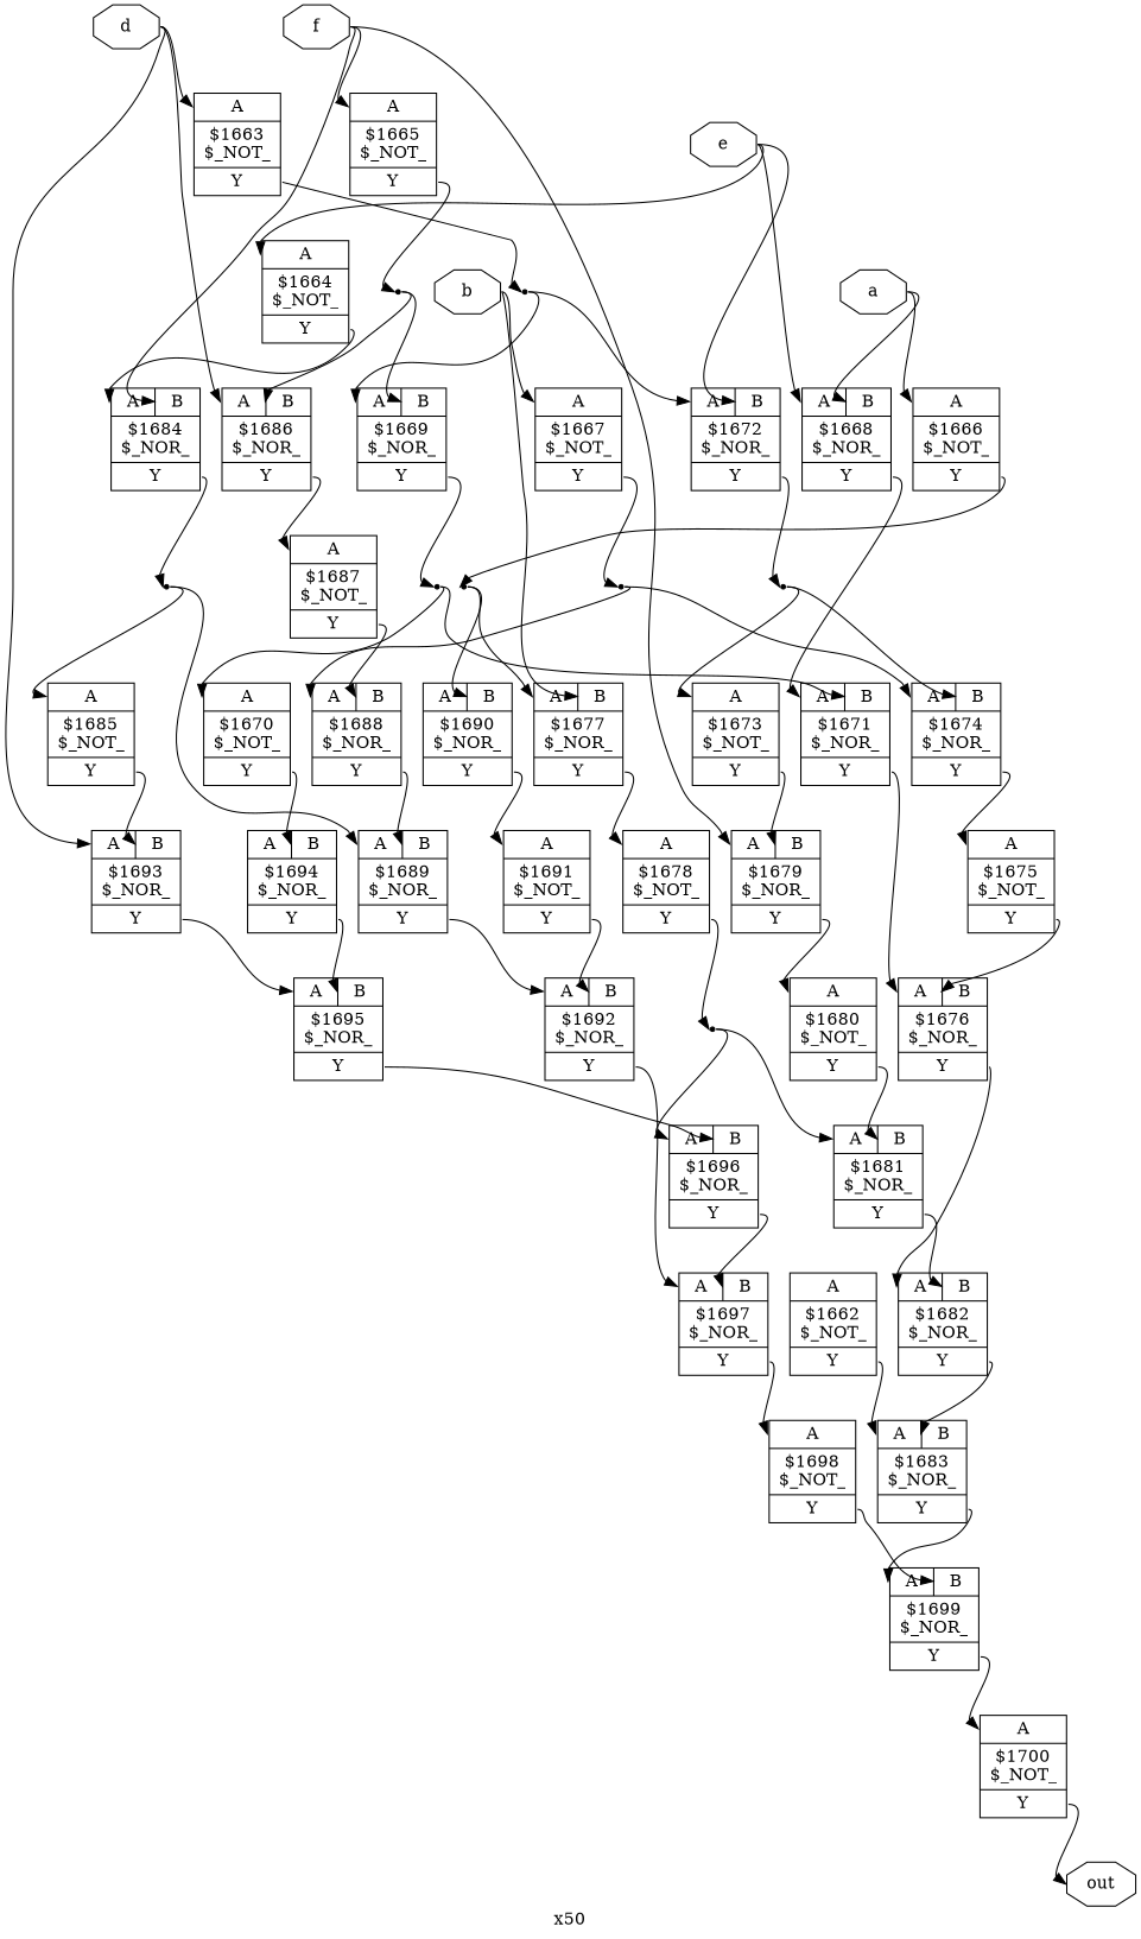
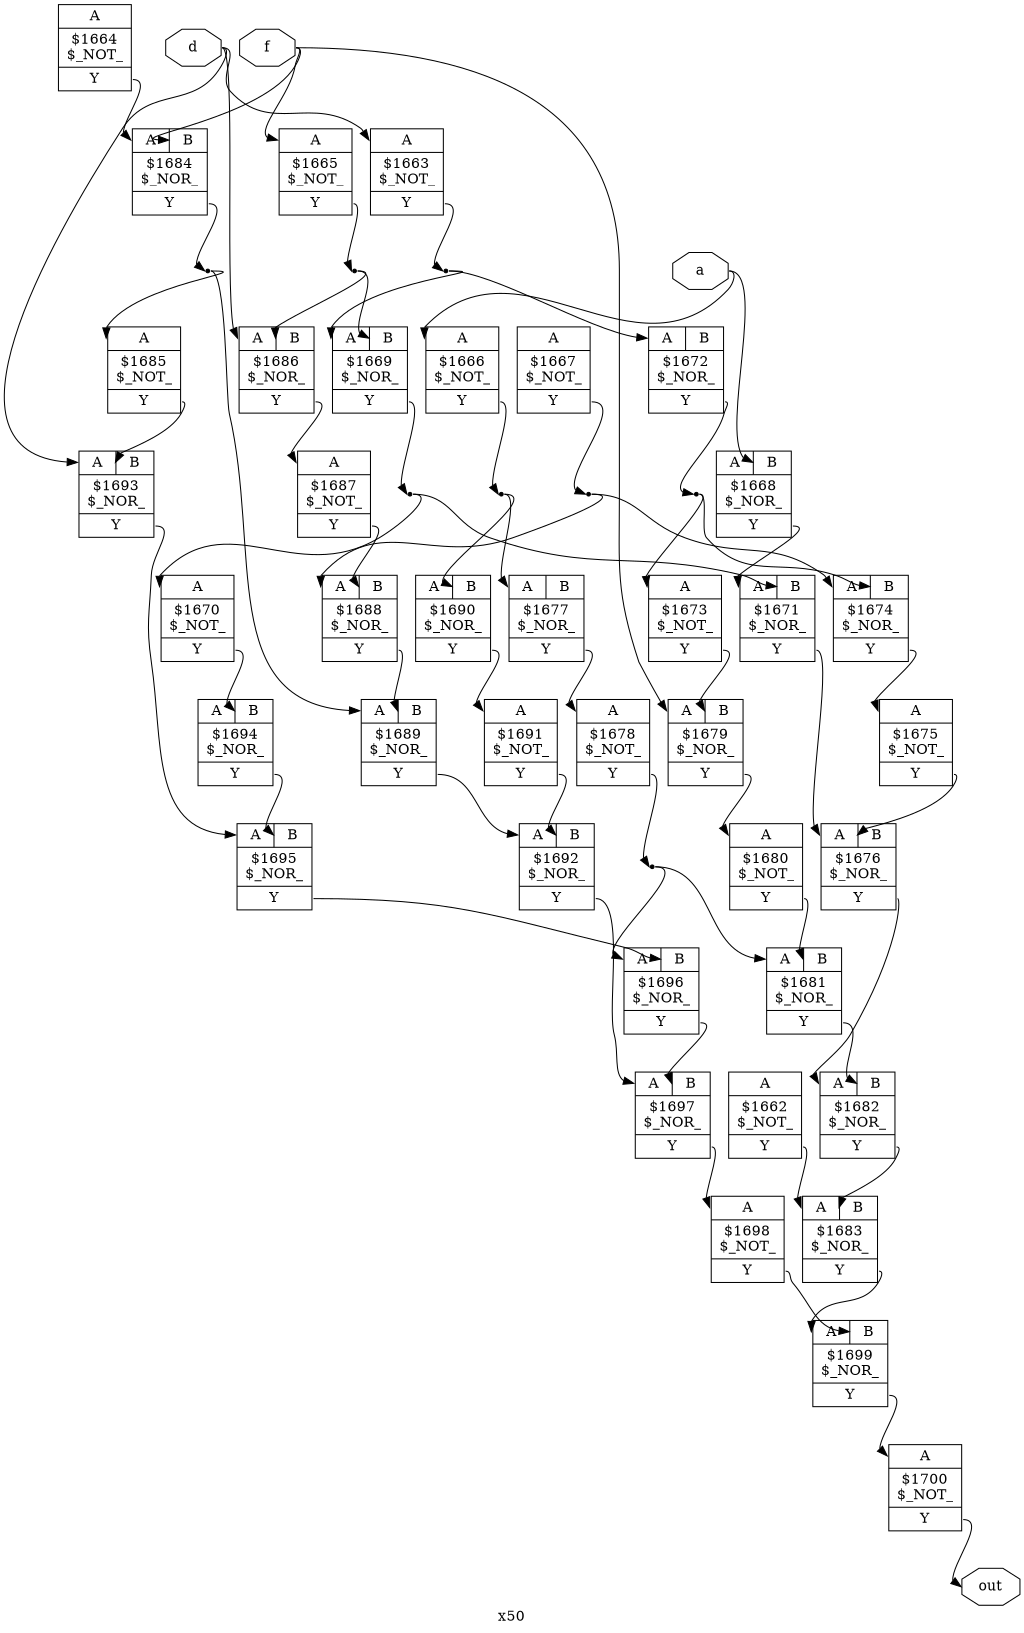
  digraph {
    label=x50
    rankdir=TB
    remincross=true
    node [shape=record]
    edge [color=black headport="p46:w" tailport="p47:e"]
    n39 [color=black fontcolor=black label=a shape=octagon]
    c52 [label="{{<p46> A}|$1666\n$_NOT_|{<p47> Y}}"]
    c55 [label="{{<p46> A|<p54> B}|$1668\n$_NOR_|{<p47> Y}}"]
    n3 [shape=point]
    c58 [label="{{<p46> A|<p54> B}|$1671\n$_NOR_|{<p47> Y}}"]
-   n40 [color=black fontcolor=black label=b shape=octagon]
    c53 [label="{{<p46> A}|$1667\n$_NOT_|{<p47> Y}}"]
    c64 [label="{{<p46> A|<p54> B}|$1677\n$_NOR_|{<p47> Y}}"]
    n4 [shape=point]
    c65 [label="{{<p46> A}|$1678\n$_NOT_|{<p47> Y}}"]
    c48 [label="{{<p46> A}|$1662\n$_NOT_|{<p47> Y}}"]
    c70 [label="{{<p46> A|<p54> B}|$1683\n$_NOR_|{<p47> Y}}"]
    c77 [label="{{<p46> A|<p54> B}|$1690\n$_NOR_|{<p47> Y}}"]
    c78 [label="{{<p46> A}|$1691\n$_NOT_|{<p47> Y}}"]
    c81 [label="{{<p46> A|<p54> B}|$1694\n$_NOR_|{<p47> Y}}"]
    c82 [label="{{<p46> A|<p54> B}|$1695\n$_NOR_|{<p47> Y}}"]
    n42 [color=black fontcolor=black label=d shape=octagon]
    c49 [label="{{<p46> A}|$1663\n$_NOT_|{<p47> Y}}"]
    c73 [label="{{<p46> A|<p54> B}|$1686\n$_NOR_|{<p47> Y}}"]
    c80 [label="{{<p46> A|<p54> B}|$1693\n$_NOR_|{<p47> Y}}"]
    n38 [shape=point]
    c74 [label="{{<p46> A}|$1687\n$_NOT_|{<p47> Y}}"]
-   n43 [color=black fontcolor=black label=e shape=octagon]
    c50 [label="{{<p46> A}|$1664\n$_NOT_|{<p47> Y}}"]
    c59 [label="{{<p46> A|<p54> B}|$1672\n$_NOR_|{<p47> Y}}"]
    c71 [label="{{<p46> A|<p54> B}|$1684\n$_NOR_|{<p47> Y}}"]
    n9 [shape=point]
    n44 [color=black fontcolor=black label=f shape=octagon]
    c51 [label="{{<p46> A}|$1665\n$_NOT_|{<p47> Y}}"]
    c66 [label="{{<p46> A|<p54> B}|$1679\n$_NOR_|{<p47> Y}}"]
    n2 [shape=point]
    c67 [label="{{<p46> A}|$1680\n$_NOT_|{<p47> Y}}"]
    n21 [shape=point]
    n45 [color=black fontcolor=black label=out shape=octagon]
    c86 [label="{{<p46> A|<p54> B}|$1699\n$_NOR_|{<p47> Y}}"]
    c56 [label="{{<p46> A|<p54> B}|$1669\n$_NOR_|{<p47> Y}}"]
    c61 [label="{{<p46> A|<p54> B}|$1674\n$_NOR_|{<p47> Y}}"]
    c75 [label="{{<p46> A|<p54> B}|$1688\n$_NOR_|{<p47> Y}}"]
    c63 [label="{{<p46> A|<p54> B}|$1676\n$_NOR_|{<p47> Y}}"]
    n6 [shape=point]
    c57 [label="{{<p46> A}|$1670\n$_NOT_|{<p47> Y}}"]
    c69 [label="{{<p46> A|<p54> B}|$1682\n$_NOR_|{<p47> Y}}"]
    c60 [label="{{<p46> A}|$1673\n$_NOT_|{<p47> Y}}"]
    c62 [label="{{<p46> A}|$1675\n$_NOT_|{<p47> Y}}"]
    n15 [shape=point]
    c68 [label="{{<p46> A|<p54> B}|$1681\n$_NOR_|{<p47> Y}}"]
    c83 [label="{{<p46> A|<p54> B}|$1696\n$_NOR_|{<p47> Y}}"]
    c87 [label="{{<p46> A}|$1700\n$_NOT_|{<p47> Y}}"]
    c72 [label="{{<p46> A}|$1685\n$_NOT_|{<p47> Y}}"]
    c76 [label="{{<p46> A|<p54> B}|$1689\n$_NOR_|{<p47> Y}}"]
    c79 [label="{{<p46> A|<p54> B}|$1692\n$_NOR_|{<p47> Y}}"]
    c84 [label="{{<p46> A|<p54> B}|$1697\n$_NOR_|{<p47> Y}}"]
    c85 [label="{{<p46> A}|$1698\n$_NOT_|{<p47> Y}}"]
    n39 -> c52 [tailport=e]
    n39 -> c55 [headport="p54:w" tailport=e]
    c52 -> n3 [headport=w]
    c55 -> c58
    n3 -> c64 [tailport=e]
    n3 -> c77 [headport="p54:w" tailport=e]
    c58 -> c63
-   n40 -> c53 [tailport=e]
-   n40 -> c64 [headport="p54:w" tailport=e]
    c53 -> n4 [headport=w]
    c64 -> c65
    n4 -> c61 [tailport=e]
    n4 -> c75 [tailport=e]
    c65 -> n15 [headport=w]
    c48 -> c70
    c70 -> c86
    c77 -> c78
    c78 -> c79 [headport="p54:w"]
    c81 -> c82 [headport="p54:w"]
    c82 -> c83 [headport="p54:w"]
    n42 -> c49 [tailport=e]
    n42 -> c73 [tailport=e]
    n42 -> c80 [tailport=e]
    c49 -> n38 [headport=w]
    c73 -> c74
    c80 -> c82
    n38 -> c59 [tailport=e]
    n38 -> c56 [tailport=e]
    c74 -> c75 [headport="p54:w"]
-   n43 -> c55 [tailport=e]
-   n43 -> c50 [tailport=e]
-   n43 -> c59 [headport="p54:w" tailport=e]
    c50 -> c71
    c59 -> n9 [headport=w]
    c71 -> n21 [headport=w]
    n9 -> c61 [headport="p54:w" tailport=e]
    n9 -> c60 [tailport=e]
    n44 -> c71 [headport="p54:w" tailport=e]
    n44 -> c51 [tailport=e]
    n44 -> c66 [tailport=e]
    c51 -> n2 [headport=w]
    c66 -> c67
    n2 -> c73 [headport="p54:w" tailport=e]
    n2 -> c56 [headport="p54:w" tailport=e]
    c67 -> c68 [headport="p54:w"]
    n21 -> c72 [tailport=e]
    n21 -> c76 [tailport=e]
    c86 -> c87
    c56 -> n6 [headport=w]
    c61 -> c62
    c75 -> c76 [headport="p54:w"]
    c63 -> c69
    n6 -> c58 [headport="p54:w" tailport=e]
    n6 -> c57 [tailport=e]
    c57 -> c81 [headport="p54:w"]
    c69 -> c70 [headport="p54:w"]
    c60 -> c66 [headport="p54:w"]
    c62 -> c63 [headport="p54:w"]
    n15 -> c68 [tailport=e]
    n15 -> c83 [tailport=e]
    c68 -> c69 [headport="p54:w"]
    c83 -> c84 [headport="p54:w"]
    c87 -> n45 [headport=w]
    c72 -> c80 [headport="p54:w"]
    c76 -> c79
    c79 -> c84
    c84 -> c85
    c85 -> c86 [headport="p54:w"]
  }
